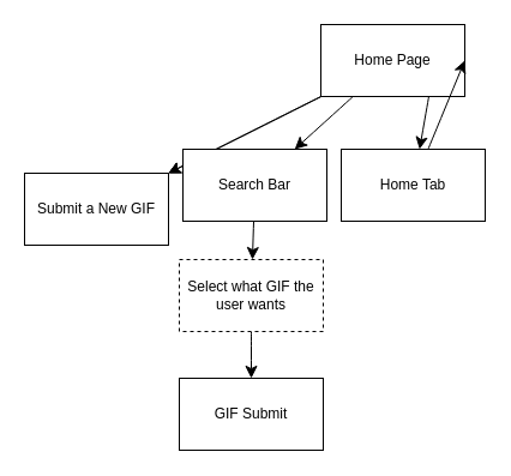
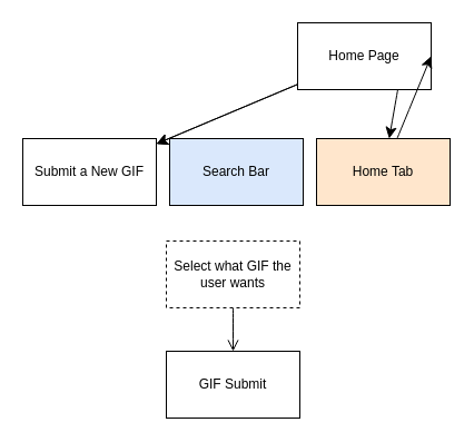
  <mxCell id="0" />
  <mxCell id="1" parent="0" />
  <mxCell id="2" value="" style="edgeStyle=none;curved=1;rounded=0;orthogonalLoop=1;jettySize=auto;html=1;fontSize=12;startSize=8;endSize=8;" edge="1" parent="1" source="6" target="7"><mxGeometry relative="1" as="geometry" /></mxCell>
  <mxCell id="3" value="" style="edgeStyle=none;curved=1;rounded=0;orthogonalLoop=1;jettySize=auto;html=1;fontSize=12;startSize=8;endSize=8;" edge="1" parent="1" source="6" target="7"><mxGeometry relative="1" as="geometry" /></mxCell>
  <mxCell id="4" style="edgeStyle=none;curved=1;rounded=0;orthogonalLoop=1;jettySize=auto;html=1;exitX=0.75;exitY=1;exitDx=0;exitDy=0;fontSize=12;startSize=8;endSize=8;" edge="1" parent="1" source="6" target="9"><mxGeometry relative="1" as="geometry"><mxPoint x="259" y="122" as="targetPoint" /></mxGeometry></mxCell>
- <mxCell id="5" value="" style="edgeStyle=none;curved=1;rounded=0;orthogonalLoop=1;jettySize=auto;html=1;fontSize=12;startSize=8;endSize=8;" edge="1" parent="1" source="6" target="11"><mxGeometry relative="1" as="geometry" /></mxCell>
  <mxCell id="6" value="Home Page" style="rounded=0;whiteSpace=wrap;html=1;" vertex="1" parent="1"><mxGeometry x="267" y="20" width="120" height="60" as="geometry" /></mxCell>
- <mxCell id="7" value="Submit a New GIF" style="rounded=0;whiteSpace=wrap;html=1;" vertex="1" parent="1"><mxGeometry x="20" y="144" width="120" height="60" as="geometry" /></mxCell>
+ <mxCell id="7" value="Submit a New GIF" style="rounded=0;whiteSpace=wrap;html=1;" vertex="1" parent="1"><mxGeometry x="20" y="124" width="120" height="60" as="geometry" /></mxCell>
  <mxCell id="8" value="" style="edgeStyle=none;curved=1;rounded=0;orthogonalLoop=1;jettySize=auto;html=1;fontSize=12;startSize=8;endSize=8;entryX=1;entryY=0.5;entryDx=0;entryDy=0;" edge="1" parent="1" source="9" target="6"><mxGeometry relative="1" as="geometry"><mxPoint x="284" y="55" as="targetPoint" /></mxGeometry></mxCell>
- <mxCell id="9" value="Home Tab" style="rounded=0;whiteSpace=wrap;html=1;" vertex="1" parent="1"><mxGeometry x="284" y="124" width="120" height="60" as="geometry" /></mxCell>
- <mxCell id="10" value="" style="edgeStyle=none;curved=1;rounded=0;orthogonalLoop=1;jettySize=auto;html=1;fontSize=12;startSize=8;endSize=8;" edge="1" parent="1" source="11" target="13"><mxGeometry relative="1" as="geometry" /></mxCell>
- <mxCell id="11" value="Search Bar" style="rounded=0;whiteSpace=wrap;html=1;" vertex="1" parent="1"><mxGeometry x="152" y="124" width="120" height="60" as="geometry" /></mxCell>
- <mxCell id="12" value="" style="edgeStyle=none;curved=1;rounded=0;orthogonalLoop=1;jettySize=auto;html=1;fontSize=12;startSize=8;endSize=8;" edge="1" parent="1" source="13" target="14"><mxGeometry relative="1" as="geometry" /></mxCell>
+ <mxCell id="9" value="Home Tab" style="rounded=0;whiteSpace=wrap;html=1;fillColor=#ffe6cc;" vertex="1" parent="1"><mxGeometry x="284" y="124" width="120" height="60" as="geometry" /></mxCell>
+ <mxCell id="11" value="Search Bar" style="rounded=0;whiteSpace=wrap;html=1;fillColor=#dae8fc;" vertex="1" parent="1"><mxGeometry x="152" y="124" width="120" height="60" as="geometry" /></mxCell>
+ <mxCell id="12" value="" style="edgeStyle=none;curved=1;rounded=0;orthogonalLoop=1;jettySize=auto;html=1;fontSize=12;startSize=8;endSize=8;endArrow=open;" edge="1" parent="1" source="13" target="14"><mxGeometry relative="1" as="geometry" /></mxCell>
  <mxCell id="13" value="Select what GIF the user wants" style="rounded=0;whiteSpace=wrap;html=1;dashed=1;" vertex="1" parent="1"><mxGeometry x="149" y="216" width="120" height="60" as="geometry" /></mxCell>
  <mxCell id="14" value="GIF Submit" style="rounded=0;whiteSpace=wrap;html=1;" vertex="1" parent="1"><mxGeometry x="149" y="315" width="120" height="60" as="geometry" /></mxCell>
